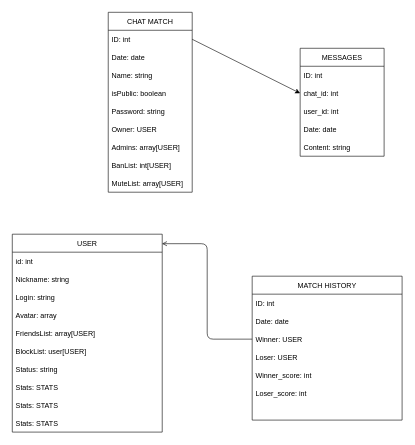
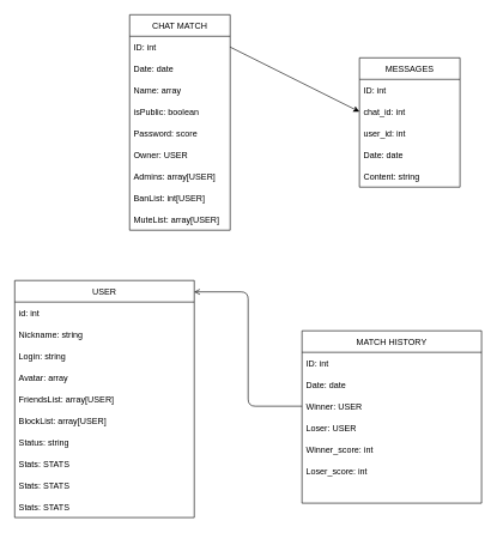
  <mxCell id="0" />
  <mxCell id="1" parent="0" />
  <mxCell id="2" value="USER" style="swimlane;fontStyle=0;childLayout=stackLayout;horizontal=1;startSize=30;horizontalStack=0;resizeParent=1;resizeParentMax=0;resizeLast=0;collapsible=1;marginBottom=0;" parent="1" vertex="1"><mxGeometry x="20" y="390" width="250" height="330" as="geometry" /></mxCell>
  <mxCell id="3" value="id: int" style="text;strokeColor=none;fillColor=none;align=left;verticalAlign=middle;spacingLeft=4;spacingRight=4;overflow=hidden;points=[[0,0.5],[1,0.5]];portConstraint=eastwest;rotatable=0;" vertex="1" parent="2"><mxGeometry y="30" width="250" height="30" as="geometry" /></mxCell>
  <mxCell id="4" value="Nickname: string" style="text;strokeColor=none;fillColor=none;align=left;verticalAlign=middle;spacingLeft=4;spacingRight=4;overflow=hidden;points=[[0,0.5],[1,0.5]];portConstraint=eastwest;rotatable=0;" parent="2" vertex="1"><mxGeometry y="60" width="250" height="30" as="geometry" /></mxCell>
  <mxCell id="5" value="Login: string" style="text;strokeColor=none;fillColor=none;align=left;verticalAlign=middle;spacingLeft=4;spacingRight=4;overflow=hidden;points=[[0,0.5],[1,0.5]];portConstraint=eastwest;rotatable=0;" parent="2" vertex="1"><mxGeometry y="90" width="250" height="30" as="geometry" /></mxCell>
  <mxCell id="6" value="Avatar: array" style="text;strokeColor=none;fillColor=none;align=left;verticalAlign=middle;spacingLeft=4;spacingRight=4;overflow=hidden;points=[[0,0.5],[1,0.5]];portConstraint=eastwest;rotatable=0;" parent="2" vertex="1"><mxGeometry y="120" width="250" height="30" as="geometry" /></mxCell>
  <mxCell id="7" value="FriendsList: array[USER]" style="text;strokeColor=none;fillColor=none;align=left;verticalAlign=middle;spacingLeft=4;spacingRight=4;overflow=hidden;points=[[0,0.5],[1,0.5]];portConstraint=eastwest;rotatable=0;" parent="2" vertex="1"><mxGeometry y="150" width="250" height="30" as="geometry" /></mxCell>
- <mxCell id="8" value="BlockList: user[USER]" style="text;strokeColor=none;fillColor=none;align=left;verticalAlign=middle;spacingLeft=4;spacingRight=4;overflow=hidden;points=[[0,0.5],[1,0.5]];portConstraint=eastwest;rotatable=0;" vertex="1" parent="2"><mxGeometry y="180" width="250" height="30" as="geometry" /></mxCell>
+ <mxCell id="8" value="BlockList: array[USER]" style="text;strokeColor=none;fillColor=none;align=left;verticalAlign=middle;spacingLeft=4;spacingRight=4;overflow=hidden;points=[[0,0.5],[1,0.5]];portConstraint=eastwest;rotatable=0;" vertex="1" parent="2"><mxGeometry y="180" width="250" height="30" as="geometry" /></mxCell>
  <mxCell id="9" value="Status: string" style="text;strokeColor=none;fillColor=none;align=left;verticalAlign=middle;spacingLeft=4;spacingRight=4;overflow=hidden;points=[[0,0.5],[1,0.5]];portConstraint=eastwest;rotatable=0;" parent="2" vertex="1"><mxGeometry y="210" width="250" height="30" as="geometry" /></mxCell>
  <mxCell id="10" value="Stats: STATS" style="text;strokeColor=none;fillColor=none;align=left;verticalAlign=middle;spacingLeft=4;spacingRight=4;overflow=hidden;points=[[0,0.5],[1,0.5]];portConstraint=eastwest;rotatable=0;" parent="2" vertex="1"><mxGeometry y="240" width="250" height="30" as="geometry" /></mxCell>
  <mxCell id="11" value="Stats: STATS" style="text;strokeColor=none;fillColor=none;align=left;verticalAlign=middle;spacingLeft=4;spacingRight=4;overflow=hidden;points=[[0,0.5],[1,0.5]];portConstraint=eastwest;rotatable=0;" parent="2" vertex="1"><mxGeometry y="270" width="250" height="30" as="geometry" /></mxCell>
  <mxCell id="12" value="Stats: STATS" style="text;strokeColor=none;fillColor=none;align=left;verticalAlign=middle;spacingLeft=4;spacingRight=4;overflow=hidden;points=[[0,0.5],[1,0.5]];portConstraint=eastwest;rotatable=0;" parent="2" vertex="1"><mxGeometry y="300" width="250" height="30" as="geometry" /></mxCell>
  <mxCell id="13" value="MATCH HISTORY" style="swimlane;fontStyle=0;childLayout=stackLayout;horizontal=1;startSize=30;horizontalStack=0;resizeParent=1;resizeParentMax=0;resizeLast=0;collapsible=1;marginBottom=0;" parent="1" vertex="1"><mxGeometry x="420" y="460" width="250" height="240" as="geometry" /></mxCell>
  <mxCell id="14" value="ID: int" style="text;strokeColor=none;fillColor=none;align=left;verticalAlign=middle;spacingLeft=4;spacingRight=4;overflow=hidden;points=[[0,0.5],[1,0.5]];portConstraint=eastwest;rotatable=0;" vertex="1" parent="13"><mxGeometry y="30" width="250" height="30" as="geometry" /></mxCell>
  <mxCell id="15" value="Date: date" style="text;strokeColor=none;fillColor=none;align=left;verticalAlign=middle;spacingLeft=4;spacingRight=4;overflow=hidden;points=[[0,0.5],[1,0.5]];portConstraint=eastwest;rotatable=0;" parent="13" vertex="1"><mxGeometry y="60" width="250" height="30" as="geometry" /></mxCell>
  <mxCell id="16" value="Winner: USER" style="text;strokeColor=none;fillColor=none;align=left;verticalAlign=middle;spacingLeft=4;spacingRight=4;overflow=hidden;points=[[0,0.5],[1,0.5]];portConstraint=eastwest;rotatable=0;" parent="13" vertex="1"><mxGeometry y="90" width="250" height="30" as="geometry" /></mxCell>
  <mxCell id="17" value="Loser: USER" style="text;strokeColor=none;fillColor=none;align=left;verticalAlign=middle;spacingLeft=4;spacingRight=4;overflow=hidden;points=[[0,0.5],[1,0.5]];portConstraint=eastwest;rotatable=0;" parent="13" vertex="1"><mxGeometry y="120" width="250" height="30" as="geometry" /></mxCell>
  <mxCell id="18" value="Winner_score: int" style="text;strokeColor=none;fillColor=none;align=left;verticalAlign=middle;spacingLeft=4;spacingRight=4;overflow=hidden;points=[[0,0.5],[1,0.5]];portConstraint=eastwest;rotatable=0;" vertex="1" parent="13"><mxGeometry y="150" width="250" height="30" as="geometry" /></mxCell>
  <mxCell id="19" value="Loser_score: int" style="text;strokeColor=none;fillColor=none;align=left;verticalAlign=middle;spacingLeft=4;spacingRight=4;overflow=hidden;points=[[0,0.5],[1,0.5]];portConstraint=eastwest;rotatable=0;" vertex="1" parent="13"><mxGeometry y="180" width="250" height="30" as="geometry" /></mxCell>
  <mxCell id="20" style="text;strokeColor=none;fillColor=none;align=left;verticalAlign=middle;spacingLeft=4;spacingRight=4;overflow=hidden;points=[[0,0.5],[1,0.5]];portConstraint=eastwest;rotatable=0;" vertex="1" parent="13"><mxGeometry y="210" width="250" height="30" as="geometry" /></mxCell>
  <mxCell id="21" style="edgeStyle=orthogonalEdgeStyle;html=1;entryX=0.999;entryY=0.048;entryDx=0;entryDy=0;entryPerimeter=0;endArrow=open;" parent="1" source="16" target="2" edge="1"><mxGeometry relative="1" as="geometry" /></mxCell>
  <mxCell id="22" value="MESSAGES" style="swimlane;fontStyle=0;childLayout=stackLayout;horizontal=1;startSize=30;horizontalStack=0;resizeParent=1;resizeParentMax=0;resizeLast=0;collapsible=1;marginBottom=0;" vertex="1" parent="1"><mxGeometry x="500" y="80" width="140" height="180" as="geometry" /></mxCell>
  <mxCell id="23" value="ID: int " style="text;strokeColor=none;fillColor=none;align=left;verticalAlign=middle;spacingLeft=4;spacingRight=4;overflow=hidden;points=[[0,0.5],[1,0.5]];portConstraint=eastwest;rotatable=0;" vertex="1" parent="22"><mxGeometry y="30" width="140" height="30" as="geometry" /></mxCell>
  <mxCell id="24" value="chat_id: int" style="text;strokeColor=none;fillColor=none;align=left;verticalAlign=middle;spacingLeft=4;spacingRight=4;overflow=hidden;points=[[0,0.5],[1,0.5]];portConstraint=eastwest;rotatable=0;" vertex="1" parent="22"><mxGeometry y="60" width="140" height="30" as="geometry" /></mxCell>
  <mxCell id="25" value="user_id: int" style="text;strokeColor=none;fillColor=none;align=left;verticalAlign=middle;spacingLeft=4;spacingRight=4;overflow=hidden;points=[[0,0.5],[1,0.5]];portConstraint=eastwest;rotatable=0;" vertex="1" parent="22"><mxGeometry y="90" width="140" height="30" as="geometry" /></mxCell>
  <mxCell id="26" value="Date: date" style="text;strokeColor=none;fillColor=none;align=left;verticalAlign=middle;spacingLeft=4;spacingRight=4;overflow=hidden;points=[[0,0.5],[1,0.5]];portConstraint=eastwest;rotatable=0;" vertex="1" parent="22"><mxGeometry y="120" width="140" height="30" as="geometry" /></mxCell>
  <mxCell id="27" value="Content: string" style="text;strokeColor=none;fillColor=none;align=left;verticalAlign=middle;spacingLeft=4;spacingRight=4;overflow=hidden;points=[[0,0.5],[1,0.5]];portConstraint=eastwest;rotatable=0;" vertex="1" parent="22"><mxGeometry y="150" width="140" height="30" as="geometry" /></mxCell>
  <mxCell id="28" value="CHAT MATCH" style="swimlane;fontStyle=0;childLayout=stackLayout;horizontal=1;startSize=30;horizontalStack=0;resizeParent=1;resizeParentMax=0;resizeLast=0;collapsible=1;marginBottom=0;" vertex="1" parent="1"><mxGeometry x="180" y="20" width="140" height="300" as="geometry" /></mxCell>
  <mxCell id="29" value="ID: int" style="text;strokeColor=none;fillColor=none;align=left;verticalAlign=middle;spacingLeft=4;spacingRight=4;overflow=hidden;points=[[0,0.5],[1,0.5]];portConstraint=eastwest;rotatable=0;" vertex="1" parent="28"><mxGeometry y="30" width="140" height="30" as="geometry" /></mxCell>
  <mxCell id="30" value="Date: date" style="text;strokeColor=none;fillColor=none;align=left;verticalAlign=middle;spacingLeft=4;spacingRight=4;overflow=hidden;points=[[0,0.5],[1,0.5]];portConstraint=eastwest;rotatable=0;" vertex="1" parent="28"><mxGeometry y="60" width="140" height="30" as="geometry" /></mxCell>
- <mxCell id="31" value="Name: string" style="text;strokeColor=none;fillColor=none;align=left;verticalAlign=middle;spacingLeft=4;spacingRight=4;overflow=hidden;points=[[0,0.5],[1,0.5]];portConstraint=eastwest;rotatable=0;" vertex="1" parent="28"><mxGeometry y="90" width="140" height="30" as="geometry" /></mxCell>
+ <mxCell id="31" value="Name: array" style="text;strokeColor=none;fillColor=none;align=left;verticalAlign=middle;spacingLeft=4;spacingRight=4;overflow=hidden;points=[[0,0.5],[1,0.5]];portConstraint=eastwest;rotatable=0;" vertex="1" parent="28"><mxGeometry y="90" width="140" height="30" as="geometry" /></mxCell>
  <mxCell id="32" value="isPublic: boolean" style="text;strokeColor=none;fillColor=none;align=left;verticalAlign=middle;spacingLeft=4;spacingRight=4;overflow=hidden;points=[[0,0.5],[1,0.5]];portConstraint=eastwest;rotatable=0;" vertex="1" parent="28"><mxGeometry y="120" width="140" height="30" as="geometry" /></mxCell>
- <mxCell id="33" value="Password: string" style="text;strokeColor=none;fillColor=none;align=left;verticalAlign=middle;spacingLeft=4;spacingRight=4;overflow=hidden;points=[[0,0.5],[1,0.5]];portConstraint=eastwest;rotatable=0;" vertex="1" parent="28"><mxGeometry y="150" width="140" height="30" as="geometry" /></mxCell>
+ <mxCell id="33" value="Password: score" style="text;strokeColor=none;fillColor=none;align=left;verticalAlign=middle;spacingLeft=4;spacingRight=4;overflow=hidden;points=[[0,0.5],[1,0.5]];portConstraint=eastwest;rotatable=0;" vertex="1" parent="28"><mxGeometry y="150" width="140" height="30" as="geometry" /></mxCell>
  <mxCell id="34" value="Owner: USER" style="text;strokeColor=none;fillColor=none;align=left;verticalAlign=middle;spacingLeft=4;spacingRight=4;overflow=hidden;points=[[0,0.5],[1,0.5]];portConstraint=eastwest;rotatable=0;" vertex="1" parent="28"><mxGeometry y="180" width="140" height="30" as="geometry" /></mxCell>
  <mxCell id="35" value="Admins: array[USER]" style="text;strokeColor=none;fillColor=none;align=left;verticalAlign=middle;spacingLeft=4;spacingRight=4;overflow=hidden;points=[[0,0.5],[1,0.5]];portConstraint=eastwest;rotatable=0;" vertex="1" parent="28"><mxGeometry y="210" width="140" height="30" as="geometry" /></mxCell>
  <mxCell id="36" value="BanList: int[USER]" style="text;strokeColor=none;fillColor=none;align=left;verticalAlign=middle;spacingLeft=4;spacingRight=4;overflow=hidden;points=[[0,0.5],[1,0.5]];portConstraint=eastwest;rotatable=0;" vertex="1" parent="28"><mxGeometry y="240" width="140" height="30" as="geometry" /></mxCell>
  <mxCell id="37" value="MuteList: array[USER]" style="text;strokeColor=none;fillColor=none;align=left;verticalAlign=middle;spacingLeft=4;spacingRight=4;overflow=hidden;points=[[0,0.5],[1,0.5]];portConstraint=eastwest;rotatable=0;" vertex="1" parent="28"><mxGeometry y="270" width="140" height="30" as="geometry" /></mxCell>
  <mxCell id="38" style="edgeStyle=none;html=1;entryX=0;entryY=0.5;entryDx=0;entryDy=0;exitX=1;exitY=0.5;exitDx=0;exitDy=0;" edge="1" parent="1" source="29" target="24"><mxGeometry relative="1" as="geometry" /></mxCell>
